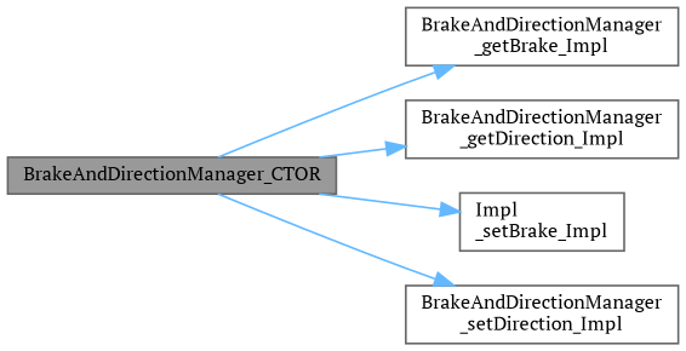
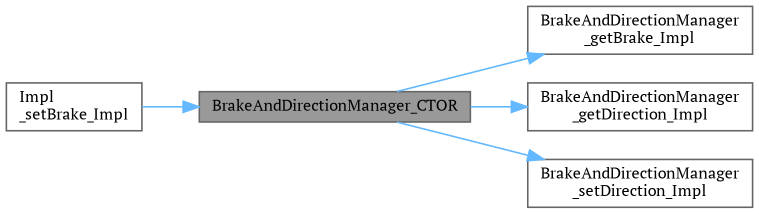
  digraph {
    fontname="PT Serif"
    rankdir=LR
    node [color=grey40 fillcolor=white fontname="PT Serif" fontsize=10 shape=box style=filled]
    edge [color=steelblue1 fontname="PT Serif" fontsize=10 labelfontname=Helvetica labelfontsize=10 style=solid]
    n1 [color=gray40 fillcolor=grey60 fontcolor=black height=0.2 label=BrakeAndDirectionManager_CTOR width=0.4]
    n2 [height=0.2 label="BrakeAndDirectionManager\l_getBrake_Impl" width=0.4]
    n3 [height=0.2 label="BrakeAndDirectionManager\l_getDirection_Impl" width=0.4]
    n4 [height=0.2 label="Impl\l_setBrake_Impl" width=0.4]
    n5 [height=0.2 label="BrakeAndDirectionManager\l_setDirection_Impl" width=0.4]
    n1 -> n2
    n1 -> n3
-   n1 -> n4
+   n4 -> n1
    n1 -> n5
  }
